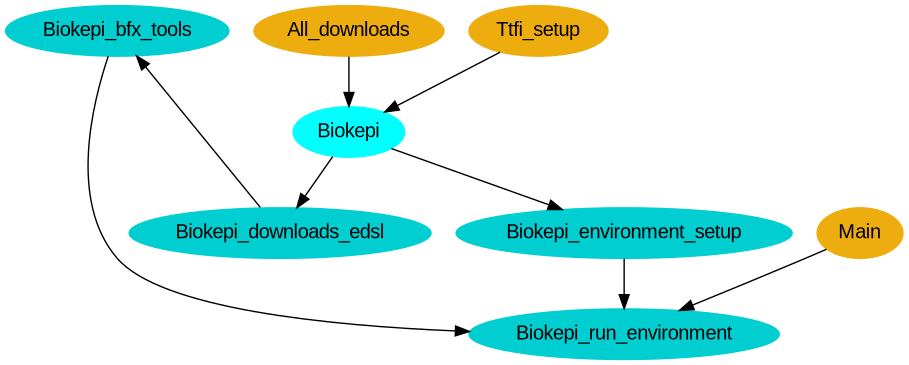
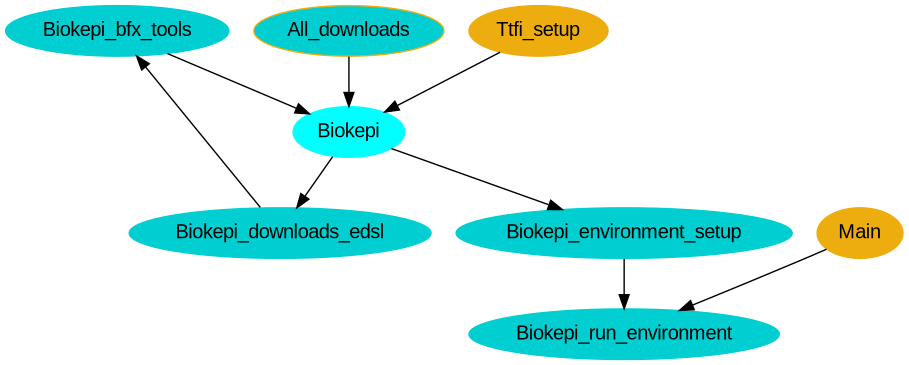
  digraph {
    fontname="Liberation Sans"
    fontsize="12pt"
    rankdir=TB
    node [color=darkturquoise fontname="Liberation Sans" style=filled]
    edge [fontname="Liberation Sans"]
    Biokepi_environment_setup
    Biokepi_run_environment
    Biokepi_bfx_tools
    n4 [label=Biokepi_downloads_edsl]
-   All_downloads [color=darkgoldenrod2]
+   All_downloads [color=darkgoldenrod2 fillcolor=darkturquoise]
    Biokepi [color=cyan]
    Main [color=darkgoldenrod2]
    n8 [color=darkgoldenrod2 label=Ttfi_setup]
    Biokepi_environment_setup -> Biokepi_run_environment
-   Biokepi_bfx_tools -> Biokepi_run_environment
+   Biokepi_bfx_tools -> Biokepi
    n4 -> Biokepi_bfx_tools
    All_downloads -> Biokepi
    Biokepi -> Biokepi_environment_setup
    Biokepi -> n4
    Main -> Biokepi_run_environment
    n8 -> Biokepi
  }
